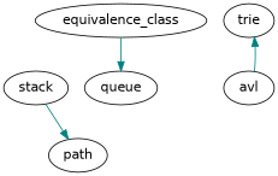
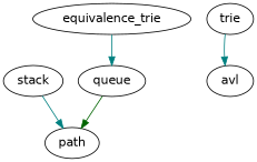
  digraph {
    fontname="DejaVu Sans"
    node [fontname="DejaVu Sans"]
    edge [color=teal fontname="DejaVu Sans"]
    stack
    path
    queue
-   equivalence_class
+   equivalence_class [label=equivalence_trie]
    trie
    avl
    stack -> path
+   queue -> path [color=darkgreen]
    equivalence_class -> queue
-   avl -> trie
+   trie -> avl
  }
